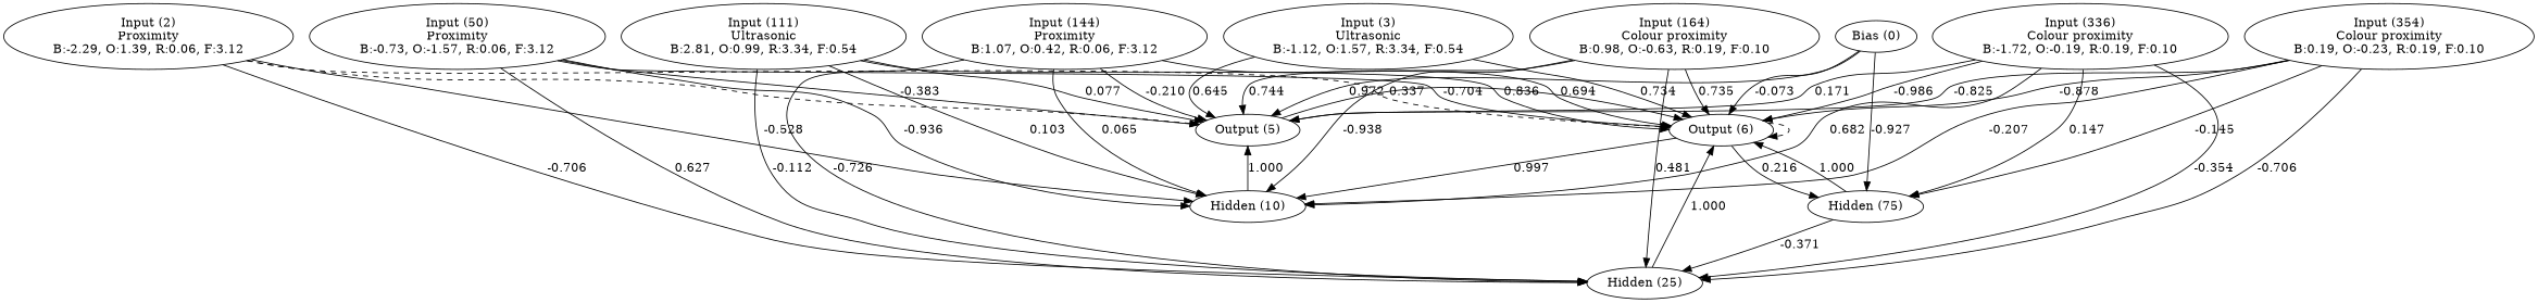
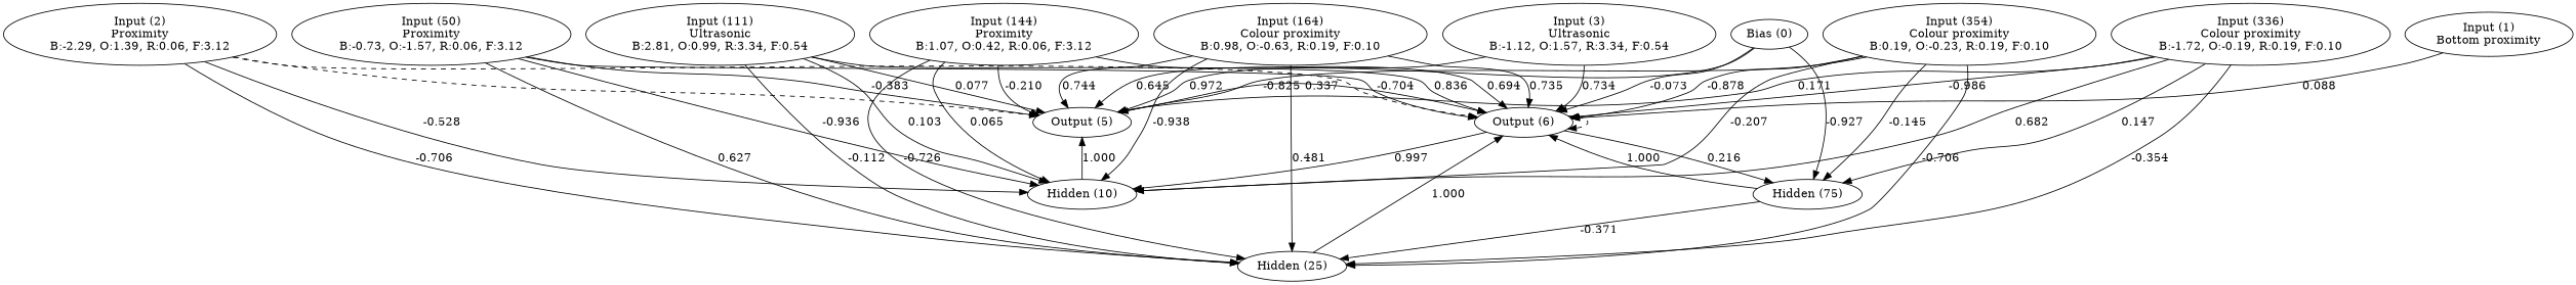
  digraph {
    n1 [label="Bias (0)"]
+   n2 [label="Input (1)\nBottom proximity"]
    n3 [label="Input (2)\nProximity\nB:-2.29, O:1.39, R:0.06, F:3.12"]
    n4 [label="Input (3)\nUltrasonic\nB:-1.12, O:1.57, R:3.34, F:0.54"]
    n5 [label="Input (50)\nProximity\nB:-0.73, O:-1.57, R:0.06, F:3.12"]
    n6 [label="Input (111)\nUltrasonic\nB:2.81, O:0.99, R:3.34, F:0.54"]
    n7 [label="Input (144)\nProximity\nB:1.07, O:0.42, R:0.06, F:3.12"]
    n8 [label="Input (164)\nColour proximity\nB:0.98, O:-0.63, R:0.19, F:0.10"]
    n9 [label="Input (336)\nColour proximity\nB:-1.72, O:-0.19, R:0.19, F:0.10"]
    n10 [label="Input (354)\nColour proximity\nB:0.19, O:-0.23, R:0.19, F:0.10"]
    n11 [label="Output (5)"]
    n12 [label="Output (6)"]
    n13 [label="Hidden (75)"]
    n14 [label="Hidden (10)"]
    n15 [label="Hidden (25)"]
    subgraph sub_1 {
      rank=same
      n1
+     n2
      n3
      n4
      n5
      n6
      n7
      n8
      n9
      n10
    }
    subgraph sub_2 {
      rank=same
      n11
      n12
    }
    n1 -> n11 [label=0.972]
    n1 -> n12 [label=-0.073]
    n1 -> n13 [label=-0.927]
+   n2 -> n12 [label=0.088]
    n3 -> n11 [style=dashed]
    n3 -> n12 [style=dashed]
    n3 -> n14 [label=-0.528]
    n3 -> n15 [label=-0.706]
    n4 -> n11 [label=0.645]
    n4 -> n12 [label=0.734]
    n5 -> n11 [label=-0.383]
    n5 -> n12 [label=-0.704]
    n5 -> n14 [label=-0.936]
    n5 -> n15 [label=0.627]
    n6 -> n11 [label=0.077]
    n6 -> n12 [label=0.836]
    n6 -> n14 [label=0.103]
    n6 -> n15 [label=-0.112]
    n7 -> n11 [label=-0.210]
    n7 -> n12 [label=0.694]
    n7 -> n14 [label=0.065]
    n7 -> n15 [label=-0.726]
    n8 -> n11 [label=0.744]
    n8 -> n12 [label=0.735]
    n8 -> n14 [label=-0.938]
    n8 -> n15 [label=0.481]
    n9 -> n11 [label=0.171]
    n9 -> n12 [label=-0.986]
    n9 -> n13 [label=0.147]
    n9 -> n14 [label=0.682]
    n9 -> n15 [label=-0.354]
    n10 -> n11 [label=-0.825]
    n10 -> n12 [label=-0.878]
    n10 -> n13 [label=-0.145]
    n10 -> n14 [label=-0.207]
    n10 -> n15 [label=-0.706]
    n11 -> n12 [label=0.337]
    n12 -> n12 [style=dashed]
    n12 -> n13 [label=0.216]
    n12 -> n14 [label=0.997]
    n13 -> n12 [label=1.000]
    n13 -> n15 [label=-0.371]
    n14 -> n11 [label=1.000]
    n15 -> n12 [label=1.000]
  }
